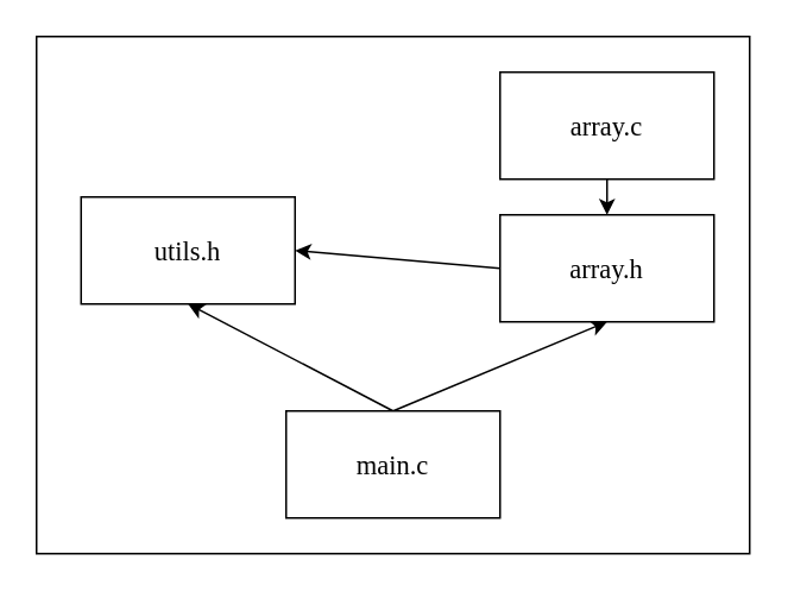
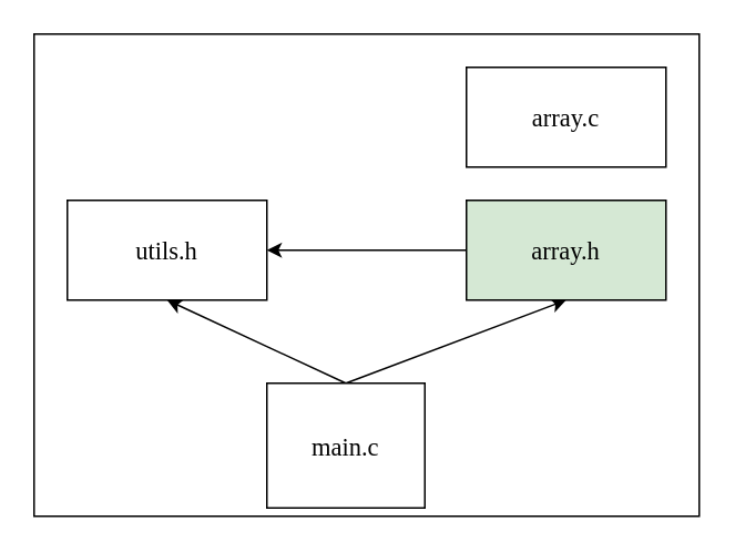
  <mxCell id="0" />
  <mxCell id="1" parent="0" />
  <mxCell id="2" value="" style="rounded=0;whiteSpace=wrap;html=1;fontFamily=Lucida Console;fontSize=15;" vertex="1" parent="1"><mxGeometry x="20" y="20" width="400" height="290" as="geometry" /></mxCell>
  <mxCell id="3" style="edgeStyle=none;html=1;exitX=0.5;exitY=0;exitDx=0;exitDy=0;entryX=0.5;entryY=1;entryDx=0;entryDy=0;fontFamily=Lucida Console;fontSize=15;" parent="1" source="5" target="6" edge="1"><mxGeometry relative="1" as="geometry" /></mxCell>
  <mxCell id="4" style="edgeStyle=none;html=1;exitX=0.5;exitY=0;exitDx=0;exitDy=0;entryX=0.5;entryY=1;entryDx=0;entryDy=0;fontFamily=Lucida Console;fontSize=15;" parent="1" source="5" target="10" edge="1"><mxGeometry relative="1" as="geometry" /></mxCell>
- <mxCell id="5" value="main.c" style="rounded=0;whiteSpace=wrap;html=1;fontFamily=Lucida Console;fontSize=15;" parent="1" vertex="1"><mxGeometry x="160" y="230" width="120" height="60" as="geometry" /></mxCell>
- <mxCell id="6" value="utils.h" style="rounded=0;whiteSpace=wrap;html=1;fontFamily=Lucida Console;fontSize=15;" parent="1" vertex="1"><mxGeometry x="45" y="110" width="120" height="60" as="geometry" /></mxCell>
- <mxCell id="7" style="edgeStyle=none;html=1;exitX=0.5;exitY=1;exitDx=0;exitDy=0;entryX=0.5;entryY=0;entryDx=0;entryDy=0;" edge="1" parent="1" source="8" target="10"><mxGeometry relative="1" as="geometry" /></mxCell>
+ <mxCell id="5" value="main.c" style="rounded=0;whiteSpace=wrap;html=1;fontFamily=Lucida Console;fontSize=15;" parent="1" vertex="1"><mxGeometry x="160" y="230" width="95" height="75" as="geometry" /></mxCell>
+ <mxCell id="6" value="utils.h" style="rounded=0;whiteSpace=wrap;html=1;fontFamily=Lucida Console;fontSize=15;" parent="1" vertex="1"><mxGeometry x="40" y="120" width="120" height="60" as="geometry" /></mxCell>
  <mxCell id="8" value="array.c" style="rounded=0;whiteSpace=wrap;html=1;fontFamily=Lucida Console;fontSize=15;" parent="1" vertex="1"><mxGeometry x="280" y="40" width="120" height="60" as="geometry" /></mxCell>
  <mxCell id="9" style="edgeStyle=none;html=1;exitX=0;exitY=0.5;exitDx=0;exitDy=0;entryX=1;entryY=0.5;entryDx=0;entryDy=0;fontFamily=Lucida Console;fontSize=15;" parent="1" source="10" target="6" edge="1"><mxGeometry relative="1" as="geometry" /></mxCell>
- <mxCell id="10" value="array.h" style="rounded=0;whiteSpace=wrap;html=1;fontFamily=Lucida Console;fontSize=15;" parent="1" vertex="1"><mxGeometry x="280" y="120" width="120" height="60" as="geometry" /></mxCell>
+ <mxCell id="10" value="array.h" style="rounded=0;whiteSpace=wrap;html=1;fontFamily=Lucida Console;fontSize=15;fillColor=#d5e8d4;" parent="1" vertex="1"><mxGeometry x="280" y="120" width="120" height="60" as="geometry" /></mxCell>
